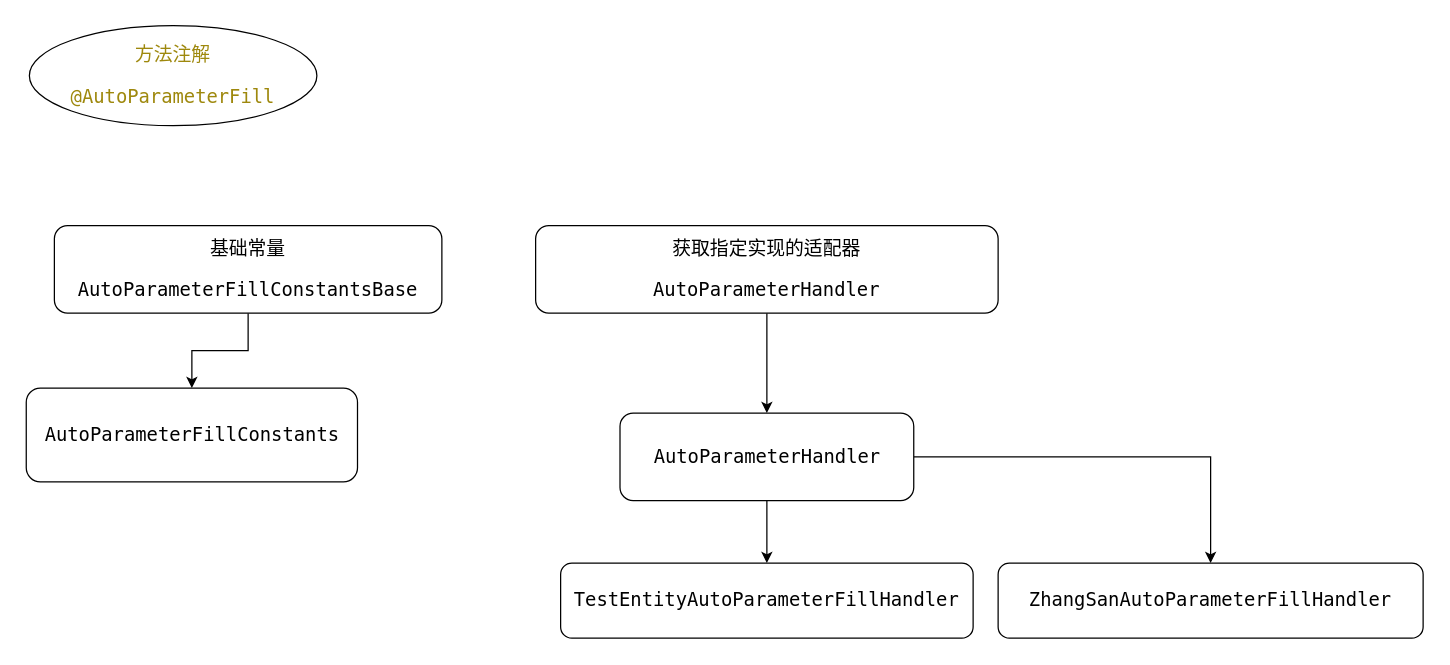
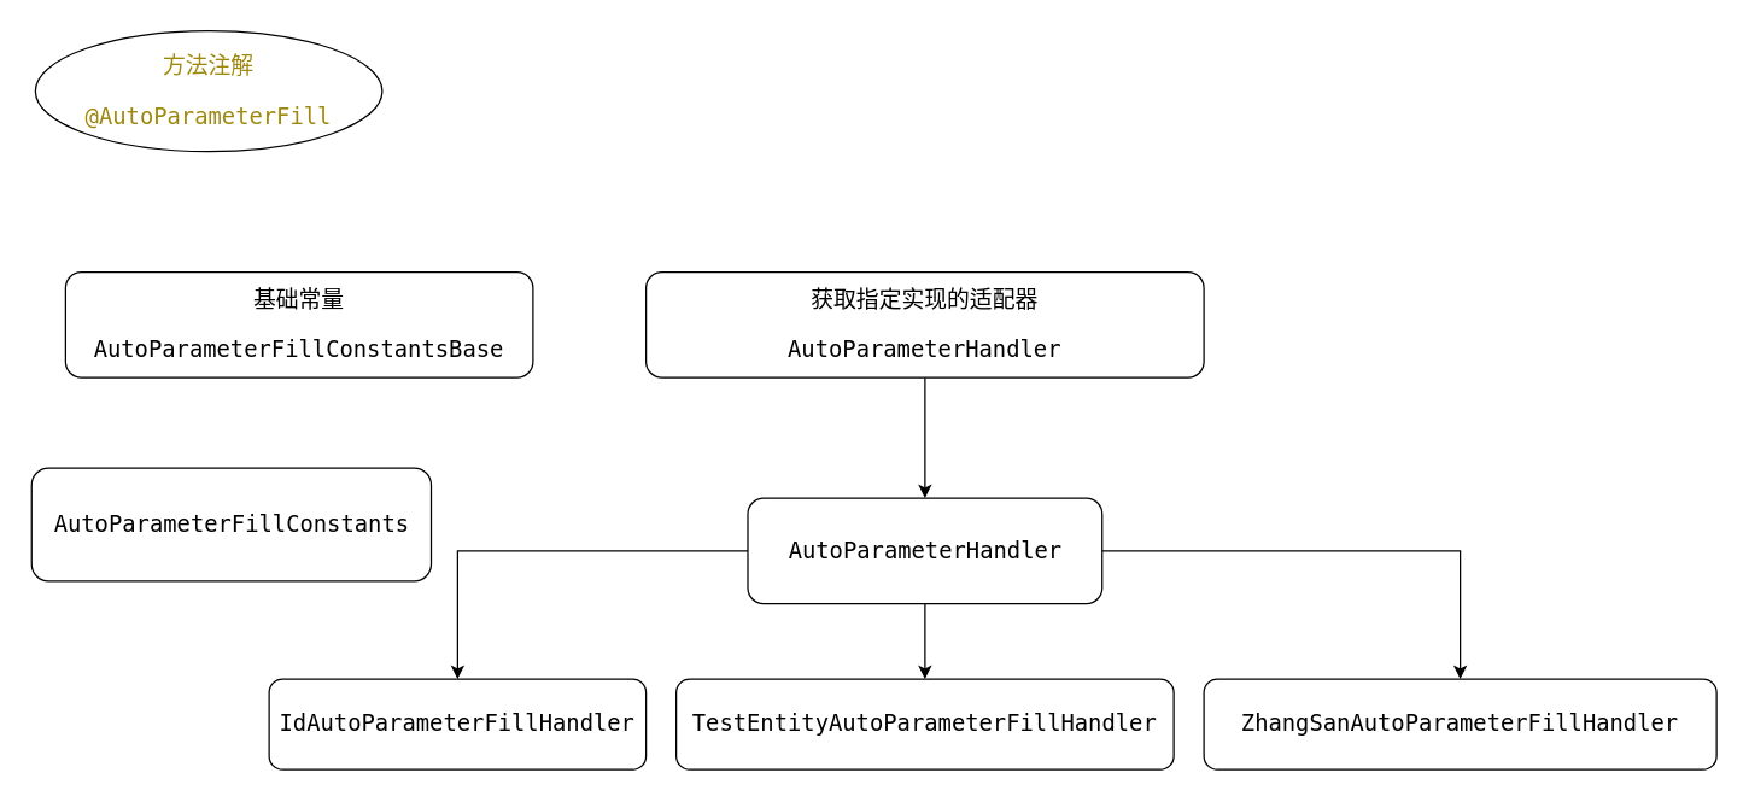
  <mxCell id="0" />
  <mxCell id="1" parent="0" />
- <mxCell id="2" value="" style="edgeStyle=orthogonalEdgeStyle;rounded=0;orthogonalLoop=1;jettySize=auto;html=1;" edge="1" parent="1" source="3" target="4"><mxGeometry relative="1" as="geometry" /></mxCell>
  <mxCell id="3" value="&lt;pre style=&quot;background-color: rgb(255, 255, 255); font-family: &amp;quot;JetBrains Mono&amp;quot;, monospace; font-size: 11.3pt;&quot;&gt;基础常量&lt;/pre&gt;&lt;pre style=&quot;background-color:#ffffff;color:#080808;font-family:'JetBrains Mono',monospace;font-size:11.3pt;&quot;&gt;&lt;span style=&quot;color:#000000;&quot;&gt;AutoParameterFillConstantsBase&lt;/span&gt;&lt;/pre&gt;" style="rounded=1;whiteSpace=wrap;html=1;" vertex="1" parent="1"><mxGeometry x="43" y="180" width="310" height="70" as="geometry" /></mxCell>
  <mxCell id="4" value="&lt;pre style=&quot;background-color:#ffffff;color:#080808;font-family:'JetBrains Mono',monospace;font-size:11.3pt;&quot;&gt;&lt;span style=&quot;color:#000000;&quot;&gt;AutoParameterFillConstants&lt;/span&gt;&lt;/pre&gt;" style="whiteSpace=wrap;html=1;rounded=1;" vertex="1" parent="1"><mxGeometry x="20.5" y="310" width="265" height="75" as="geometry" /></mxCell>
  <mxCell id="5" value="" style="edgeStyle=orthogonalEdgeStyle;rounded=0;orthogonalLoop=1;jettySize=auto;html=1;" edge="1" parent="1" source="6" target="10"><mxGeometry relative="1" as="geometry" /></mxCell>
  <mxCell id="6" value="&lt;pre style=&quot;background-color:#ffffff;color:#080808;font-family:'JetBrains Mono',monospace;font-size:11.3pt;&quot;&gt;&lt;span style=&quot;color:#000000;&quot;&gt;获取指定实现的适配器&lt;/span&gt;&lt;/pre&gt;&lt;pre style=&quot;background-color:#ffffff;color:#080808;font-family:'JetBrains Mono',monospace;font-size:11.3pt;&quot;&gt;&lt;span style=&quot;color:#000000;&quot;&gt;AutoParameterHandler&lt;/span&gt;&lt;/pre&gt;" style="rounded=1;whiteSpace=wrap;html=1;" vertex="1" parent="1"><mxGeometry x="428" y="180" width="370" height="70" as="geometry" /></mxCell>
+ <mxCell id="7" style="edgeStyle=orthogonalEdgeStyle;rounded=0;orthogonalLoop=1;jettySize=auto;html=1;" edge="1" parent="1" source="10" target="11"><mxGeometry relative="1" as="geometry" /></mxCell>
  <mxCell id="8" value="" style="edgeStyle=orthogonalEdgeStyle;rounded=0;orthogonalLoop=1;jettySize=auto;html=1;" edge="1" parent="1" source="10" target="12"><mxGeometry relative="1" as="geometry" /></mxCell>
  <mxCell id="9" style="edgeStyle=orthogonalEdgeStyle;rounded=0;orthogonalLoop=1;jettySize=auto;html=1;entryX=0.5;entryY=0;entryDx=0;entryDy=0;" edge="1" parent="1" source="10" target="13"><mxGeometry relative="1" as="geometry" /></mxCell>
  <mxCell id="10" value="&lt;pre style=&quot;background-color:#ffffff;color:#080808;font-family:'JetBrains Mono',monospace;font-size:11.3pt;&quot;&gt;&lt;span style=&quot;color:#000000;&quot;&gt;AutoParameterHandler&lt;/span&gt;&lt;/pre&gt;" style="rounded=1;whiteSpace=wrap;html=1;" vertex="1" parent="1"><mxGeometry x="495.5" y="330" width="235" height="70" as="geometry" /></mxCell>
+ <mxCell id="11" value="&lt;pre style=&quot;background-color:#ffffff;color:#080808;font-family:'JetBrains Mono',monospace;font-size:11.3pt;&quot;&gt;&lt;span style=&quot;color:#000000;&quot;&gt;IdAutoParameterFillHandler&lt;/span&gt;&lt;/pre&gt;" style="whiteSpace=wrap;html=1;rounded=1;" vertex="1" parent="1"><mxGeometry x="178" y="450" width="250" height="60" as="geometry" /></mxCell>
  <mxCell id="12" value="&lt;pre style=&quot;background-color:#ffffff;color:#080808;font-family:'JetBrains Mono',monospace;font-size:11.3pt;&quot;&gt;&lt;span style=&quot;color:#000000;&quot;&gt;TestEntityAutoParameterFillHandler&lt;/span&gt;&lt;/pre&gt;" style="whiteSpace=wrap;html=1;rounded=1;" vertex="1" parent="1"><mxGeometry x="448" y="450" width="330" height="60" as="geometry" /></mxCell>
  <mxCell id="13" value="&lt;pre style=&quot;background-color:#ffffff;color:#080808;font-family:'JetBrains Mono',monospace;font-size:11.3pt;&quot;&gt;&lt;span style=&quot;color:#000000;&quot;&gt;ZhangSanAutoParameterFillHandler&lt;/span&gt;&lt;/pre&gt;" style="whiteSpace=wrap;html=1;rounded=1;" vertex="1" parent="1"><mxGeometry x="798" y="450" width="340" height="60" as="geometry" /></mxCell>
  <mxCell id="14" value="&lt;pre style=&quot;background-color: rgb(255, 255, 255); font-family: &amp;quot;JetBrains Mono&amp;quot;, monospace; font-size: 11.3pt;&quot;&gt;&lt;font color=&quot;#9e880d&quot;&gt;方法注解&lt;/font&gt;&lt;/pre&gt;&lt;pre style=&quot;background-color:#ffffff;color:#080808;font-family:'JetBrains Mono',monospace;font-size:11.3pt;&quot;&gt;&lt;span style=&quot;color:#9e880d;&quot;&gt;@AutoParameterFill&lt;/span&gt;&lt;/pre&gt;" style="ellipse;whiteSpace=wrap;html=1;" vertex="1" parent="1"><mxGeometry x="23" y="20" width="230" height="80" as="geometry" /></mxCell>
